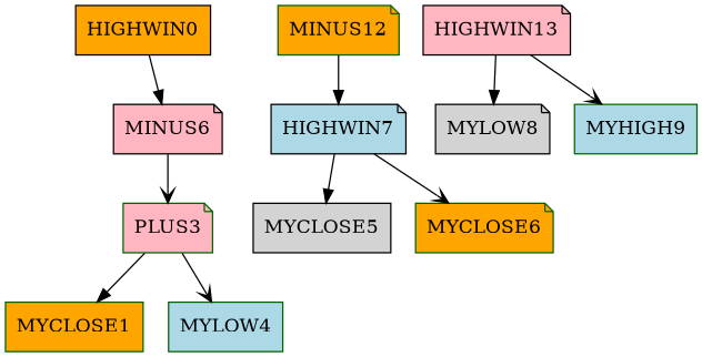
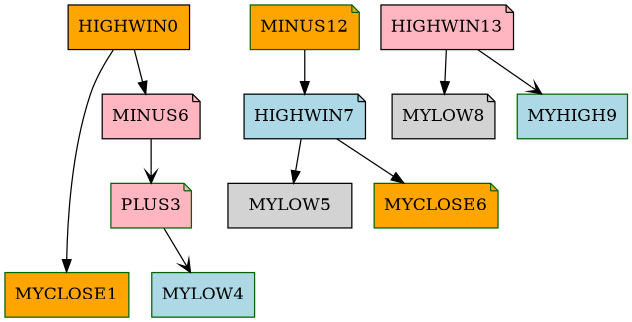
  digraph {
    node [color=black fillcolor=orange shape=note style=filled]
    edge [arrowhead=normal]
    HIGHWIN0 [shape=box]
    MYCLOSE1 [color=darkgreen shape=box]
    n3 [fillcolor=lightpink label=MINUS6]
    PLUS3 [color=darkgreen fillcolor=lightpink]
    MYLOW4 [color=darkgreen fillcolor=lightblue shape=box]
-   MYLOW5 [fillcolor=lightgrey shape=box label=MYCLOSE5]
+   MYLOW5 [fillcolor=lightgrey shape=box]
    HIGHWIN7 [fillcolor=lightblue]
    MYCLOSE6 [color=darkgreen]
    MINUS12 [color=darkgreen]
    HIGHWIN13 [fillcolor=lightpink]
    MYLOW8 [fillcolor=lightgrey]
    MYHIGH9 [color=darkgreen fillcolor=lightblue shape=box]
-   PLUS3 -> MYCLOSE1
+   HIGHWIN0 -> MYCLOSE1
    HIGHWIN0 -> n3
    n3 -> PLUS3 [arrowhead=vee]
    PLUS3 -> MYLOW4 [arrowhead=vee]
    HIGHWIN7 -> MYLOW5
-   HIGHWIN7 -> MYCLOSE6 [arrowhead=vee]
+   HIGHWIN7 -> MYCLOSE6
    MINUS12 -> HIGHWIN7
    HIGHWIN13 -> MYLOW8
    HIGHWIN13 -> MYHIGH9 [arrowhead=vee]
  }
